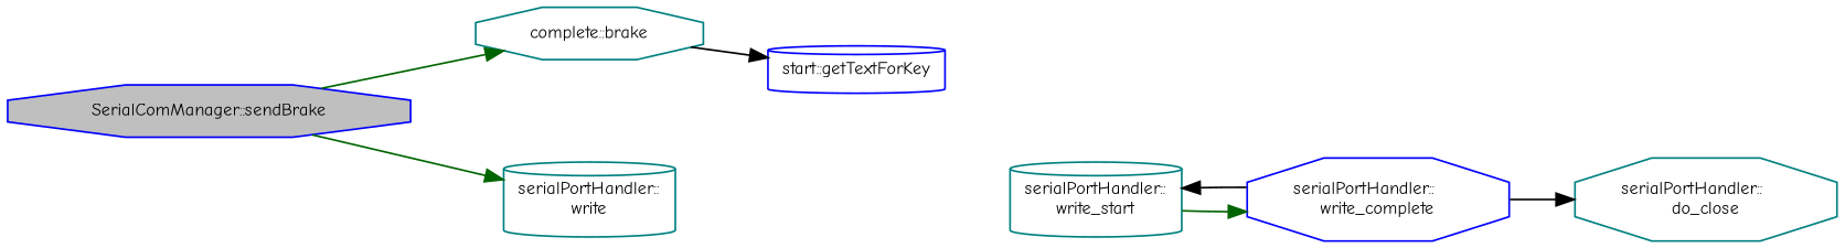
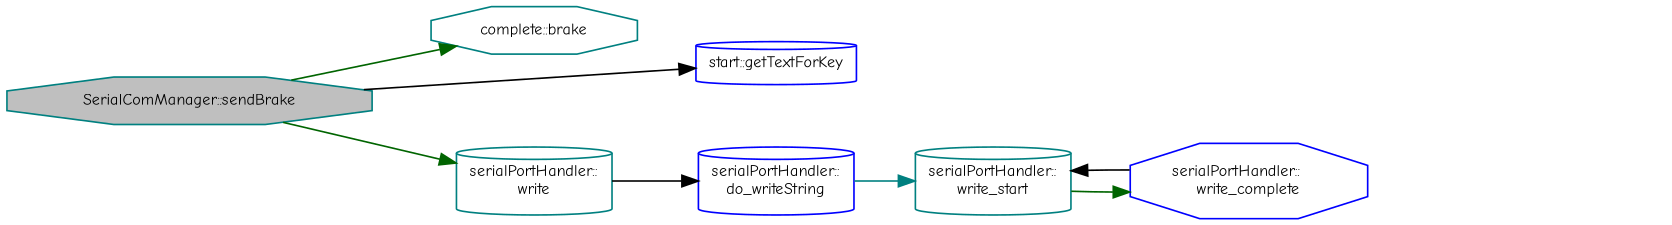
  digraph {
    fontname="Comic Neue"
    rankdir=LR
    node [color=blue fillcolor=white fontname="Comic Neue" fontsize=10 shape=octagon style=filled]
    edge [color=black fontname="Comic Neue" fontsize=10 labelfontname=Helvetica labelfontsize=10 style=solid]
-   n1 [fillcolor=grey75 fontcolor=black height=0.2 label="SerialComManager::sendBrake" width=0.4]
+   n1 [color=teal fillcolor=grey75 fontcolor=black height=0.2 label="SerialComManager::sendBrake" width=0.4]
    n2 [color=teal height=0.2 label="complete::brake" width=0.4]
    n3 [color=teal height=0.2 label="serialPortHandler::\lwrite" shape=cylinder width=0.4]
    n4 [height=0.2 label="start::getTextForKey" shape=cylinder width=0.4]
+   n5 [height=0.2 label="serialPortHandler::\ldo_writeString" shape=cylinder width=0.4]
    n6 [color=teal height=0.2 label="serialPortHandler::\lwrite_start" shape=cylinder width=0.4]
    n7 [height=0.2 label="serialPortHandler::\lwrite_complete" width=0.4]
-   n8 [color=teal height=0.2 label="serialPortHandler::\ldo_close" width=0.4]
    n1 -> n2 [color=darkgreen]
    n1 -> n3 [color=darkgreen]
-   n2 -> n4
+   n1 -> n4
+   n3 -> n5
+   n5 -> n6 [color=teal]
    n6 -> n7 [color=darkgreen]
    n7 -> n6
-   n7 -> n8
  }
